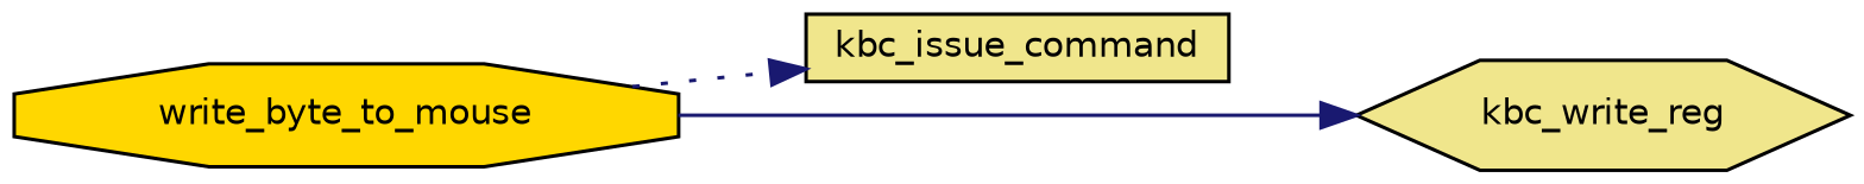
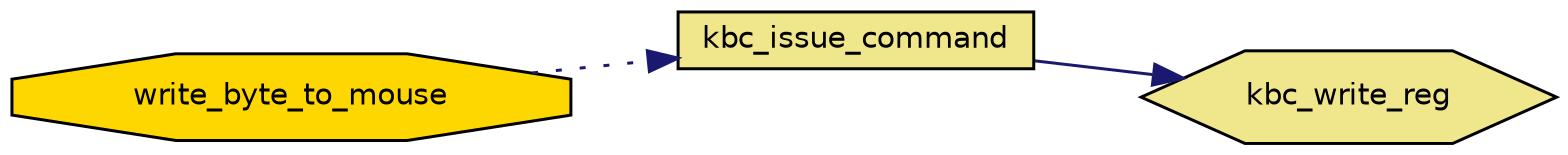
  digraph {
    rankdir=LR
    node [color=black fillcolor=khaki fontname=Helvetica fontsize=10 style=filled]
    edge [color=midnightblue fontname=Helvetica fontsize=10 labelfontname=Helvetica labelfontsize=10]
    n1 [fillcolor=gold height=0.2 label=write_byte_to_mouse shape=octagon width=0.4]
    n2 [height=0.2 label=kbc_issue_command shape=box width=0.4]
    n3 [height=0.2 label=kbc_write_reg shape=hexagon width=0.4]
    n1 -> n2 [style=dotted]
-   n1 -> n3 [style=solid]
+   n2 -> n3 [style=solid]
  }
